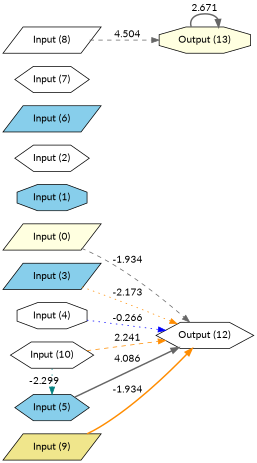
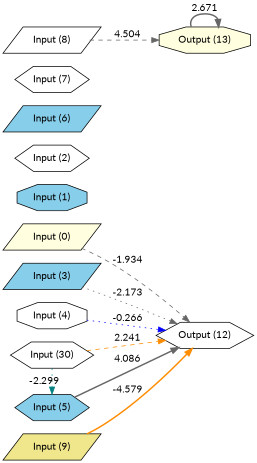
  digraph {
    fontname=Lato
    rankdir=LR
    node [fillcolor=white fontname=Lato shape=parallelogram style=filled]
    edge [color=gray40 fontname=Lato style=dashed]
    n1 [fillcolor=lightyellow label="Input (0)"]
    n2 [fillcolor=skyblue label="Input (1)" shape=octagon]
    n3 [label="Input (2)" shape=hexagon]
    n4 [fillcolor=skyblue label="Input (3)"]
    n5 [label="Input (4)" shape=octagon]
    n6 [fillcolor=skyblue label="Input (5)" shape=hexagon]
    n7 [fillcolor=skyblue label="Input (6)"]
    n8 [label="Input (7)" shape=hexagon]
    n9 [label="Input (8)"]
    n10 [fillcolor=khaki label="Input (9)"]
-   n11 [label="Input (10)" shape=hexagon]
+   n11 [label="Input (30)" shape=hexagon]
    n12 [label="Output (12)" shape=hexagon]
    n13 [fillcolor=lightyellow label="Output (13)" shape=octagon]
    subgraph sub_1 {
      rank=same
      n1
      n2
      n3
      n4
      n5
      n6
      n7
      n8
      n9
      n10
      n11
    }
    subgraph sub_2 {
      rank=same
      n12
      n13
    }
    n1 -> n12 [label=-1.934]
-   n4 -> n12 [color=darkorange label=-2.173 style=dotted]
+   n4 -> n12 [label=-2.173 style=dotted]
    n5 -> n12 [color=blue label=-0.266 style=dotted]
    n6 -> n12 [label=4.086 style=bold]
    n9 -> n13 [label=4.504]
-   n10 -> n12 [color=darkorange label=-1.934 style=bold]
+   n10 -> n12 [color=darkorange label=-4.579 style=bold]
    n11 -> n6 [color=teal label=-2.299 style=dotted]
    n11 -> n12 [color=darkorange label=2.241]
    n13 -> n13 [label=2.671 style=bold]
  }
